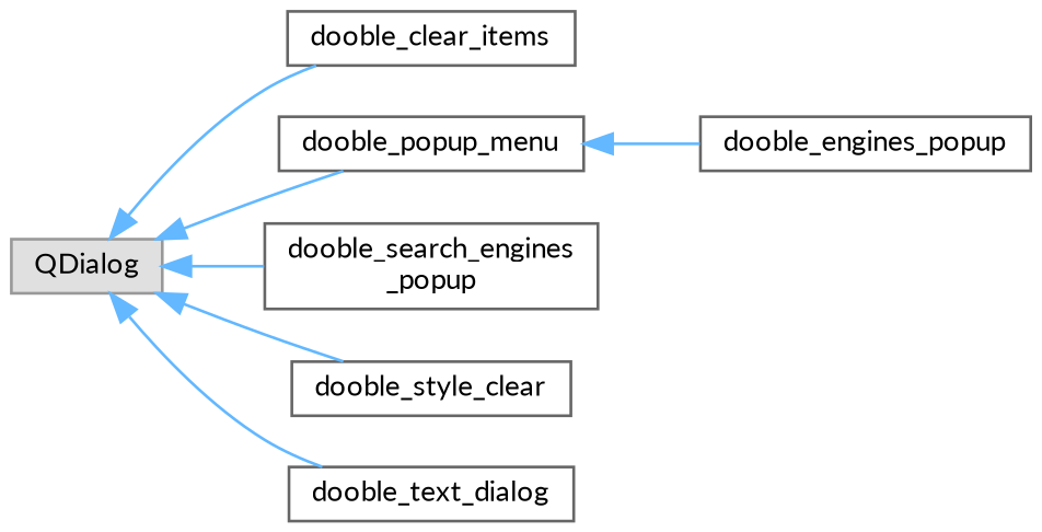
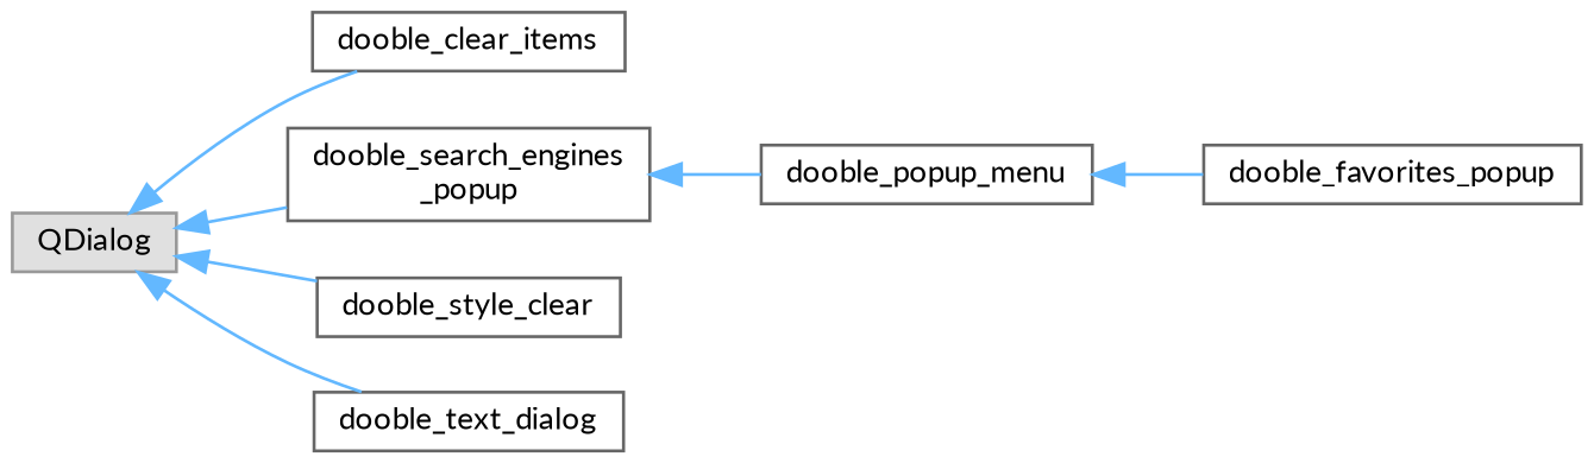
  digraph {
    fontname=Lato
    rankdir=LR
    node [color=grey40 fillcolor=white fontname=Lato fontsize=10 shape=box style=filled]
    edge [color=steelblue1 dir=back fontname=Lato fontsize=10 labelfontname=Helvetica labelfontsize=10 style=solid]
    n1 [color=grey60 fillcolor="#E0E0E0" height=0.2 label=QDialog width=0.4]
    n2 [height=0.2 label=dooble_clear_items width=0.4]
    n3 [height=0.2 label=dooble_popup_menu width=0.4]
    n4 [height=0.2 label="dooble_search_engines\l_popup" width=0.4]
    n5 [height=0.2 label=dooble_style_clear width=0.4]
    n6 [height=0.2 label=dooble_text_dialog width=0.4]
-   n7 [height=0.2 label=dooble_engines_popup width=0.4]
+   n7 [height=0.2 label=dooble_favorites_popup width=0.4]
    n1 -> n2
-   n1 -> n3
+   n4 -> n3
    n1 -> n4
    n1 -> n5
    n1 -> n6
    n3 -> n7
  }
